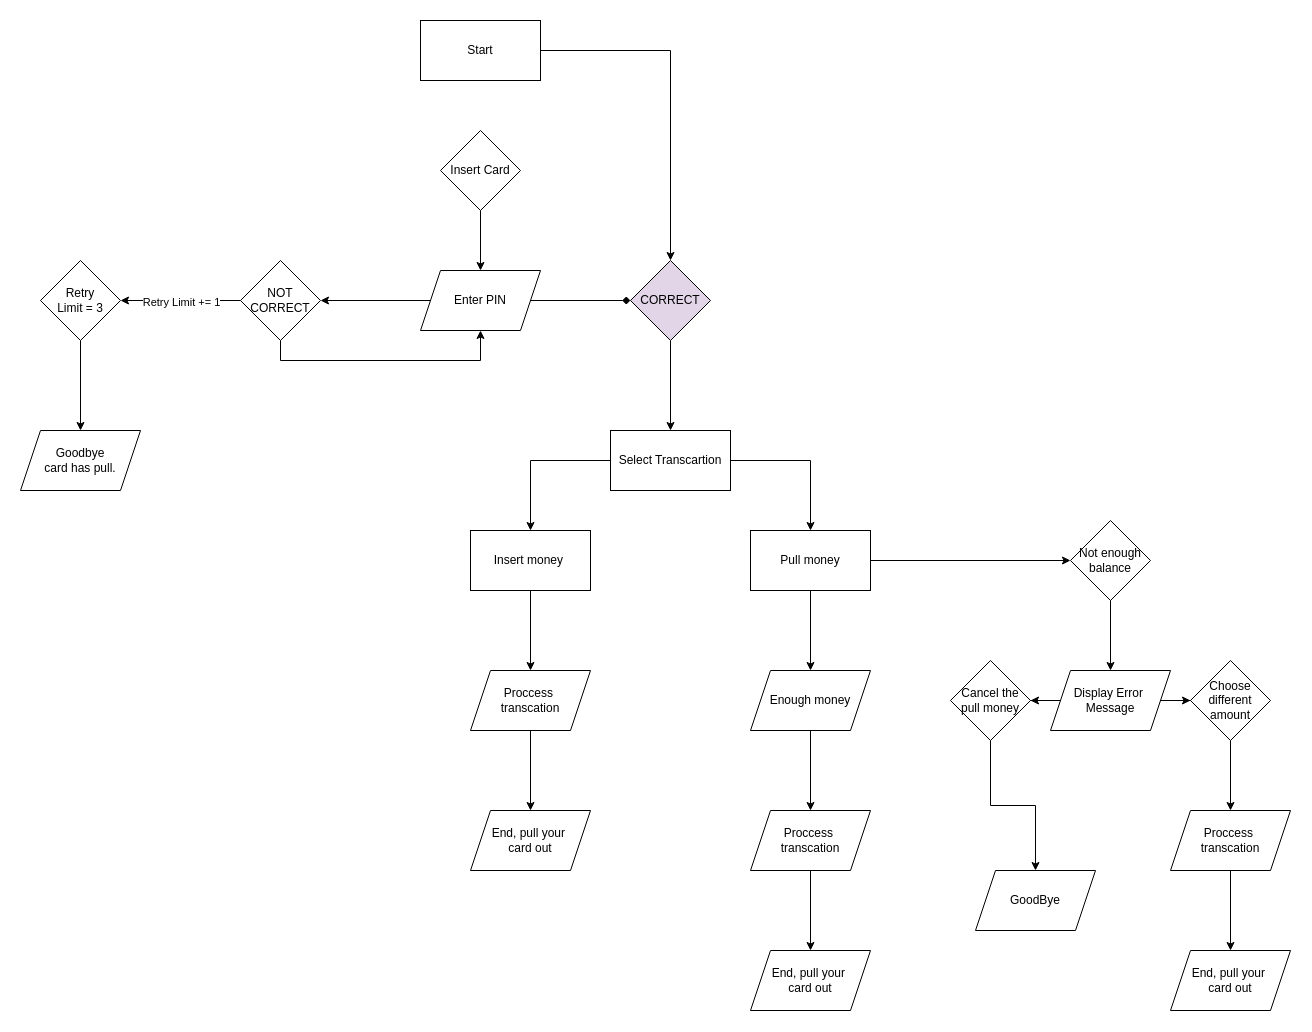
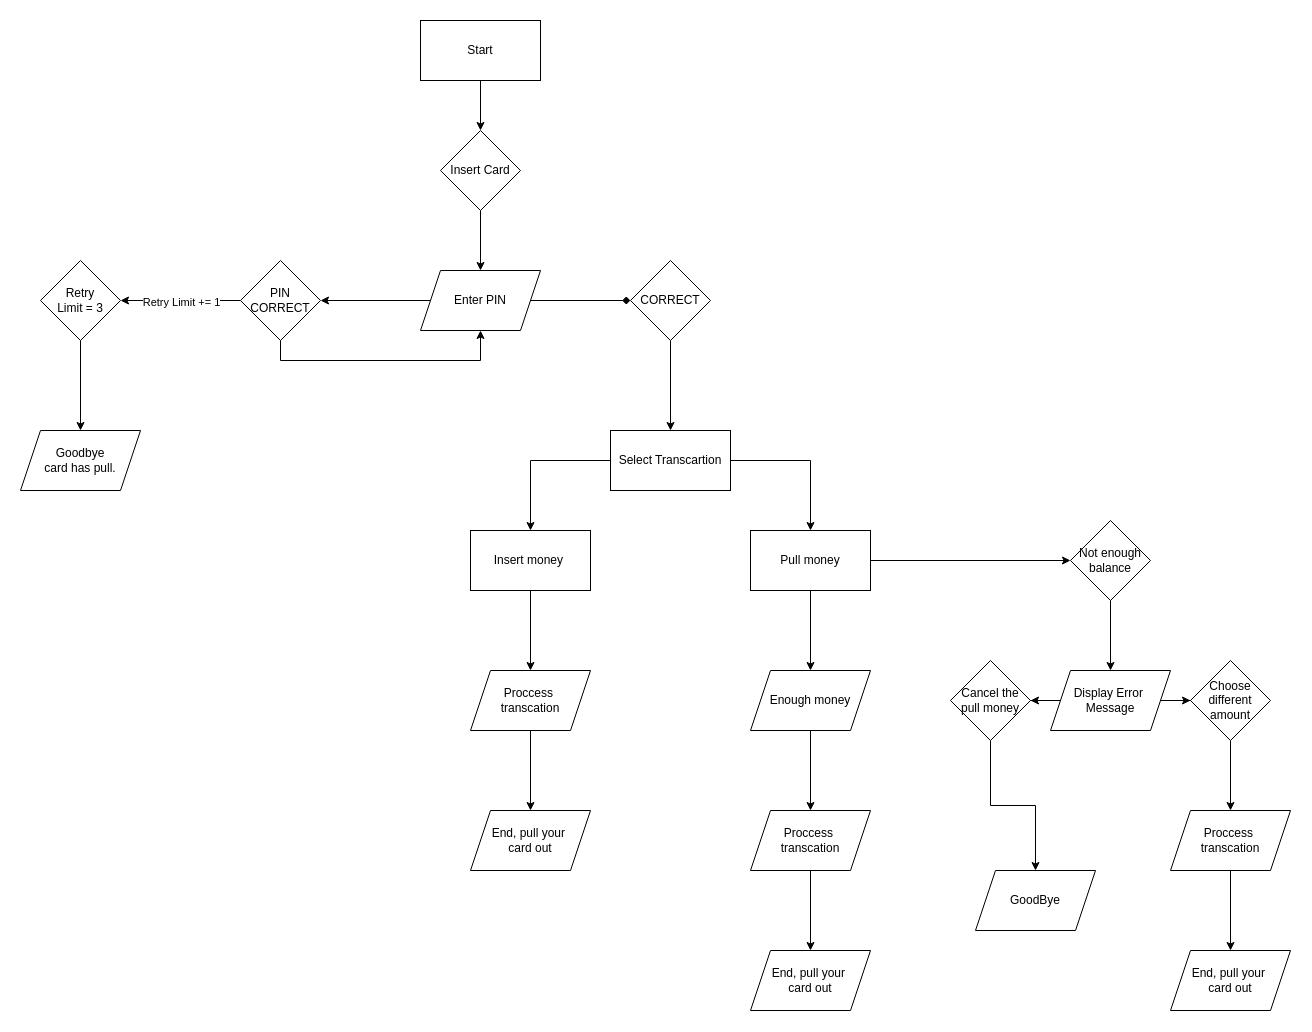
  <mxCell id="0" />
  <mxCell id="1" parent="0" />
- <mxCell id="2" value="" style="edgeStyle=orthogonalEdgeStyle;rounded=0;orthogonalLoop=1;jettySize=auto;html=1;" edge="1" parent="1" source="3" target="10"><mxGeometry relative="1" as="geometry" /></mxCell>
+ <mxCell id="2" value="" style="edgeStyle=orthogonalEdgeStyle;rounded=0;orthogonalLoop=1;jettySize=auto;html=1;" edge="1" parent="1" source="3" target="5"><mxGeometry relative="1" as="geometry" /></mxCell>
  <mxCell id="3" value="Start" style="rounded=0;whiteSpace=wrap;html=1;" vertex="1" parent="1"><mxGeometry x="420" y="20" width="120" height="60" as="geometry" /></mxCell>
  <mxCell id="4" value="" style="edgeStyle=orthogonalEdgeStyle;rounded=0;orthogonalLoop=1;jettySize=auto;html=1;" edge="1" parent="1" source="5" target="8"><mxGeometry relative="1" as="geometry" /></mxCell>
  <mxCell id="5" value="Insert Card" style="rhombus;whiteSpace=wrap;html=1;rounded=0;" vertex="1" parent="1"><mxGeometry x="440" y="130" width="80" height="80" as="geometry" /></mxCell>
  <mxCell id="6" value="" style="edgeStyle=orthogonalEdgeStyle;rounded=0;orthogonalLoop=1;jettySize=auto;html=1;endArrow=diamond;" edge="1" parent="1" source="8" target="10"><mxGeometry relative="1" as="geometry" /></mxCell>
  <mxCell id="7" value="" style="edgeStyle=orthogonalEdgeStyle;rounded=0;orthogonalLoop=1;jettySize=auto;html=1;" edge="1" parent="1" source="8" target="15"><mxGeometry relative="1" as="geometry" /></mxCell>
  <mxCell id="8" value="Enter PIN" style="shape=parallelogram;perimeter=parallelogramPerimeter;whiteSpace=wrap;html=1;fixedSize=1;" vertex="1" parent="1"><mxGeometry x="420" y="270" width="120" height="60" as="geometry" /></mxCell>
  <mxCell id="9" value="" style="edgeStyle=orthogonalEdgeStyle;rounded=0;orthogonalLoop=1;jettySize=auto;html=1;" edge="1" parent="1" source="10" target="21"><mxGeometry relative="1" as="geometry" /></mxCell>
- <mxCell id="10" value="CORRECT" style="rhombus;whiteSpace=wrap;html=1;fillColor=#e1d5e7;" vertex="1" parent="1"><mxGeometry x="630" y="260" width="80" height="80" as="geometry" /></mxCell>
+ <mxCell id="10" value="CORRECT" style="rhombus;whiteSpace=wrap;html=1;" vertex="1" parent="1"><mxGeometry x="630" y="260" width="80" height="80" as="geometry" /></mxCell>
  <mxCell id="11" style="edgeStyle=orthogonalEdgeStyle;rounded=0;orthogonalLoop=1;jettySize=auto;html=1;exitX=0.5;exitY=1;exitDx=0;exitDy=0;entryX=0.5;entryY=1;entryDx=0;entryDy=0;" edge="1" parent="1" source="15" target="8"><mxGeometry relative="1" as="geometry" /></mxCell>
  <mxCell id="12" value="" style="edgeStyle=orthogonalEdgeStyle;rounded=0;orthogonalLoop=1;jettySize=auto;html=1;" edge="1" parent="1" source="15" target="17"><mxGeometry relative="1" as="geometry" /></mxCell>
  <mxCell id="13" value="&lt;span data-darkreader-inline-bgcolor=&quot;&quot; style=&quot;font-family: monospace; font-size: 0px; text-align: start; background-color: rgb(31, 33, 34); --darkreader-inline-bgcolor: #1e2021;&quot;&gt;%3CmxGraphModel%3E%3Croot%3E%3CmxCell%20id%3D%220%22%2F%3E%3CmxCell%20id%3D%221%22%20parent%3D%220%22%2F%3E%3CmxCell%20id%3D%222%22%20value%3D%22Retry%20Limit%20%2B%3D%201%22%20style%3D%22edgeLabel%3Bhtml%3D1%3Balign%3Dcenter%3BverticalAlign%3Dmiddle%3Bresizable%3D0%3Bpoints%3D%5B%5D%3B%22%20vertex%3D%221%22%20connectable%3D%220%22%20parent%3D%221%22%3E%3CmxGeometry%20x%3D%22129.87%22%20y%3D%22570%22%20as%3D%22geometry%22%2F%3E%3C%2FmxCell%3E%3C%2Froot%3E%3C%2FmxGraphModel%3E&lt;/span&gt;" style="edgeLabel;html=1;align=center;verticalAlign=middle;resizable=0;points=[];" vertex="1" connectable="0" parent="12"><mxGeometry x="0.034" y="-1" relative="1" as="geometry"><mxPoint as="offset" /></mxGeometry></mxCell>
  <mxCell id="14" value="Retry Limit += 1" style="edgeLabel;html=1;align=center;verticalAlign=middle;resizable=0;points=[];" vertex="1" connectable="0" parent="12"><mxGeometry x="0.099" y="1" relative="1" as="geometry"><mxPoint x="6" as="offset" /></mxGeometry></mxCell>
- <mxCell id="15" value="NOT CORRECT" style="rhombus;whiteSpace=wrap;html=1;" vertex="1" parent="1"><mxGeometry x="240" y="260" width="80" height="80" as="geometry" /></mxCell>
+ <mxCell id="15" value="PIN CORRECT" style="rhombus;whiteSpace=wrap;html=1;" vertex="1" parent="1"><mxGeometry x="240" y="260" width="80" height="80" as="geometry" /></mxCell>
  <mxCell id="16" value="" style="edgeStyle=orthogonalEdgeStyle;rounded=0;orthogonalLoop=1;jettySize=auto;html=1;" edge="1" parent="1" source="17" target="18"><mxGeometry relative="1" as="geometry" /></mxCell>
  <mxCell id="17" value="&lt;div&gt;Retry&lt;/div&gt;&lt;div&gt;Limit = 3&lt;/div&gt;" style="rhombus;whiteSpace=wrap;html=1;" vertex="1" parent="1"><mxGeometry x="40" y="260" width="80" height="80" as="geometry" /></mxCell>
  <mxCell id="18" value="Goodbye&lt;div&gt;card has pull.&lt;/div&gt;" style="shape=parallelogram;perimeter=parallelogramPerimeter;whiteSpace=wrap;html=1;fixedSize=1;" vertex="1" parent="1"><mxGeometry x="20" y="430" width="120" height="60" as="geometry" /></mxCell>
  <mxCell id="19" value="" style="edgeStyle=orthogonalEdgeStyle;rounded=0;orthogonalLoop=1;jettySize=auto;html=1;" edge="1" parent="1" source="21" target="23"><mxGeometry relative="1" as="geometry" /></mxCell>
  <mxCell id="20" value="" style="edgeStyle=orthogonalEdgeStyle;rounded=0;orthogonalLoop=1;jettySize=auto;html=1;" edge="1" parent="1" source="21" target="26"><mxGeometry relative="1" as="geometry" /></mxCell>
  <mxCell id="21" value="Select Transcartion" style="whiteSpace=wrap;html=1;" vertex="1" parent="1"><mxGeometry x="610" y="430" width="120" height="60" as="geometry" /></mxCell>
  <mxCell id="22" value="" style="edgeStyle=orthogonalEdgeStyle;rounded=0;orthogonalLoop=1;jettySize=auto;html=1;" edge="1" parent="1" source="23" target="28"><mxGeometry relative="1" as="geometry" /></mxCell>
  <mxCell id="23" value="Insert money&amp;nbsp;" style="whiteSpace=wrap;html=1;" vertex="1" parent="1"><mxGeometry x="470" y="530" width="120" height="60" as="geometry" /></mxCell>
  <mxCell id="24" value="" style="edgeStyle=orthogonalEdgeStyle;rounded=0;orthogonalLoop=1;jettySize=auto;html=1;" edge="1" parent="1" source="26" target="34"><mxGeometry relative="1" as="geometry" /></mxCell>
  <mxCell id="25" value="" style="edgeStyle=orthogonalEdgeStyle;rounded=0;orthogonalLoop=1;jettySize=auto;html=1;" edge="1" parent="1" source="26" target="47"><mxGeometry relative="1" as="geometry" /></mxCell>
  <mxCell id="26" value="Pull money" style="whiteSpace=wrap;html=1;" vertex="1" parent="1"><mxGeometry x="750" y="530" width="120" height="60" as="geometry" /></mxCell>
  <mxCell id="27" value="" style="edgeStyle=orthogonalEdgeStyle;rounded=0;orthogonalLoop=1;jettySize=auto;html=1;" edge="1" parent="1" source="28" target="31"><mxGeometry relative="1" as="geometry" /></mxCell>
  <mxCell id="28" value="Proccess&amp;nbsp;&lt;div&gt;transcation&lt;/div&gt;" style="shape=parallelogram;perimeter=parallelogramPerimeter;whiteSpace=wrap;html=1;fixedSize=1;" vertex="1" parent="1"><mxGeometry x="470" y="670" width="120" height="60" as="geometry" /></mxCell>
  <mxCell id="29" value="" style="edgeStyle=orthogonalEdgeStyle;rounded=0;orthogonalLoop=1;jettySize=auto;html=1;" edge="1" parent="1" source="30" target="32"><mxGeometry relative="1" as="geometry" /></mxCell>
  <mxCell id="30" value="Proccess&amp;nbsp;&lt;div&gt;transcation&lt;/div&gt;" style="shape=parallelogram;perimeter=parallelogramPerimeter;whiteSpace=wrap;html=1;fixedSize=1;" vertex="1" parent="1"><mxGeometry x="750" y="810" width="120" height="60" as="geometry" /></mxCell>
  <mxCell id="31" value="End, pull your&amp;nbsp;&lt;div&gt;card&amp;nbsp;&lt;span data-darkreader-inline-color=&quot;&quot; data-darkreader-inline-bgcolor=&quot;&quot; style=&quot;background-color: initial; color: rgb(0, 0, 0); --darkreader-inline-bgcolor: initial; --darkreader-inline-color: #b4b2b0;&quot;&gt;out&lt;/span&gt;&lt;/div&gt;" style="shape=parallelogram;perimeter=parallelogramPerimeter;whiteSpace=wrap;html=1;fixedSize=1;" vertex="1" parent="1"><mxGeometry x="470" y="810" width="120" height="60" as="geometry" /></mxCell>
  <mxCell id="32" value="End, pull your&amp;nbsp;&lt;div&gt;card&amp;nbsp;&lt;span style=&quot;color: rgb(0, 0, 0); --darkreader-inline-color: #b4b2b0;&quot; data-darkreader-inline-color=&quot;&quot;&gt;out&lt;/span&gt;&lt;/div&gt;" style="shape=parallelogram;perimeter=parallelogramPerimeter;whiteSpace=wrap;html=1;fixedSize=1;" vertex="1" parent="1"><mxGeometry x="750" y="950" width="120" height="60" as="geometry" /></mxCell>
  <mxCell id="33" value="" style="edgeStyle=orthogonalEdgeStyle;rounded=0;orthogonalLoop=1;jettySize=auto;html=1;" edge="1" parent="1" source="34" target="37"><mxGeometry relative="1" as="geometry" /></mxCell>
  <mxCell id="34" value="Not enough&lt;div&gt;balance&lt;/div&gt;" style="rhombus;whiteSpace=wrap;html=1;" vertex="1" parent="1"><mxGeometry x="1070" y="520" width="80" height="80" as="geometry" /></mxCell>
  <mxCell id="35" value="" style="edgeStyle=orthogonalEdgeStyle;rounded=0;orthogonalLoop=1;jettySize=auto;html=1;" edge="1" parent="1" source="37" target="39"><mxGeometry relative="1" as="geometry" /></mxCell>
  <mxCell id="36" value="" style="edgeStyle=orthogonalEdgeStyle;rounded=0;orthogonalLoop=1;jettySize=auto;html=1;" edge="1" parent="1" source="37" target="41"><mxGeometry relative="1" as="geometry" /></mxCell>
  <mxCell id="37" value="Display Error&amp;nbsp;&lt;div&gt;Message&lt;/div&gt;" style="shape=parallelogram;perimeter=parallelogramPerimeter;whiteSpace=wrap;html=1;fixedSize=1;" vertex="1" parent="1"><mxGeometry x="1050" y="670" width="120" height="60" as="geometry" /></mxCell>
  <mxCell id="38" value="" style="edgeStyle=orthogonalEdgeStyle;rounded=0;orthogonalLoop=1;jettySize=auto;html=1;" edge="1" parent="1" source="39" target="44"><mxGeometry relative="1" as="geometry" /></mxCell>
  <mxCell id="39" value="Choose different&lt;div&gt;amount&lt;/div&gt;" style="rhombus;whiteSpace=wrap;html=1;" vertex="1" parent="1"><mxGeometry x="1190" y="660" width="80" height="80" as="geometry" /></mxCell>
  <mxCell id="40" value="" style="edgeStyle=orthogonalEdgeStyle;rounded=0;orthogonalLoop=1;jettySize=auto;html=1;" edge="1" parent="1" source="41" target="42"><mxGeometry relative="1" as="geometry" /></mxCell>
  <mxCell id="41" value="Cancel the pull money" style="rhombus;whiteSpace=wrap;html=1;" vertex="1" parent="1"><mxGeometry x="950" y="660" width="80" height="80" as="geometry" /></mxCell>
  <mxCell id="42" value="GoodBye" style="shape=parallelogram;perimeter=parallelogramPerimeter;whiteSpace=wrap;html=1;fixedSize=1;" vertex="1" parent="1"><mxGeometry x="975" y="870" width="120" height="60" as="geometry" /></mxCell>
  <mxCell id="43" value="" style="edgeStyle=orthogonalEdgeStyle;rounded=0;orthogonalLoop=1;jettySize=auto;html=1;" edge="1" parent="1" source="44" target="45"><mxGeometry relative="1" as="geometry" /></mxCell>
  <mxCell id="44" value="Proccess&amp;nbsp;&lt;div&gt;transcation&lt;/div&gt;" style="shape=parallelogram;perimeter=parallelogramPerimeter;whiteSpace=wrap;html=1;fixedSize=1;" vertex="1" parent="1"><mxGeometry x="1170" y="810" width="120" height="60" as="geometry" /></mxCell>
  <mxCell id="45" value="End, pull your&amp;nbsp;&lt;div&gt;card&amp;nbsp;&lt;span style=&quot;color: rgb(0, 0, 0); --darkreader-inline-color: #b4b2b0;&quot; data-darkreader-inline-color=&quot;&quot;&gt;out&lt;/span&gt;&lt;/div&gt;" style="shape=parallelogram;perimeter=parallelogramPerimeter;whiteSpace=wrap;html=1;fixedSize=1;" vertex="1" parent="1"><mxGeometry x="1170" y="950" width="120" height="60" as="geometry" /></mxCell>
  <mxCell id="46" value="" style="edgeStyle=orthogonalEdgeStyle;rounded=0;orthogonalLoop=1;jettySize=auto;html=1;" edge="1" parent="1" source="47" target="30"><mxGeometry relative="1" as="geometry" /></mxCell>
  <mxCell id="47" value="Enough money" style="shape=parallelogram;perimeter=parallelogramPerimeter;whiteSpace=wrap;html=1;fixedSize=1;" vertex="1" parent="1"><mxGeometry x="750" y="670" width="120" height="60" as="geometry" /></mxCell>
